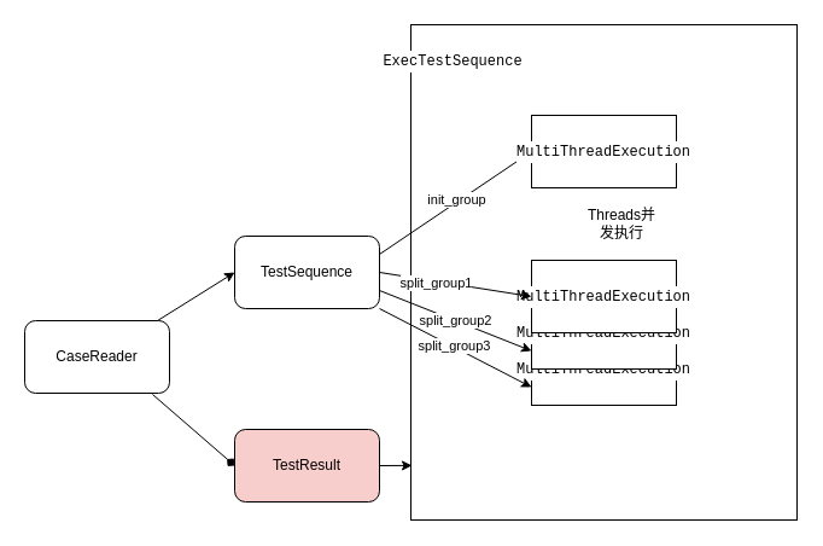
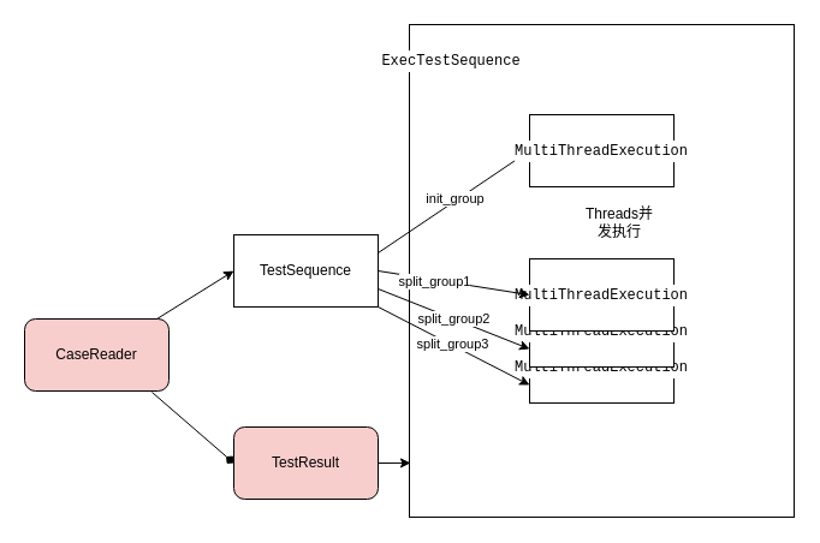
  <mxCell id="0" />
  <mxCell id="1" parent="0" />
  <mxCell id="2" value="" style="rounded=0;whiteSpace=wrap;html=1;" vertex="1" parent="1"><mxGeometry x="340" y="20" width="320" height="410" as="geometry" /></mxCell>
  <mxCell id="3" value="&lt;div style=&quot;background-color: rgb(255, 255, 255); font-family: Menlo, Monaco, &amp;quot;Courier New&amp;quot;, monospace; line-height: 18px;&quot;&gt;MultiThreadExecution&lt;/div&gt;" style="rounded=0;whiteSpace=wrap;html=1;" vertex="1" parent="1"><mxGeometry x="440" y="275" width="120" height="60" as="geometry" /></mxCell>
- <mxCell id="4" value="TestSequence" style="rounded=1;whiteSpace=wrap;html=1;" vertex="1" parent="1"><mxGeometry x="194" y="195" width="120" height="60" as="geometry" /></mxCell>
+ <mxCell id="4" value="TestSequence" style="whiteSpace=wrap;html=1;rounded=0;" vertex="1" parent="1"><mxGeometry x="194" y="195" width="120" height="60" as="geometry" /></mxCell>
  <mxCell id="5" value="TestResult" style="rounded=1;whiteSpace=wrap;html=1;fillColor=#f8cecc;" vertex="1" parent="1"><mxGeometry x="194" y="355" width="120" height="60" as="geometry" /></mxCell>
  <mxCell id="6" value="" style="endArrow=classic;html=1;rounded=0;exitX=1;exitY=0.25;exitDx=0;exitDy=0;entryX=0;entryY=0.5;entryDx=0;entryDy=0;" edge="1" parent="1" source="4" target="11"><mxGeometry width="50" height="50" relative="1" as="geometry"><mxPoint x="320" y="195" as="sourcePoint" /><mxPoint x="430" y="125" as="targetPoint" /></mxGeometry></mxCell>
  <mxCell id="7" value="init_group" style="edgeLabel;html=1;align=center;verticalAlign=middle;resizable=0;points=[];" vertex="1" connectable="0" parent="6"><mxGeometry x="0.021" y="2" relative="1" as="geometry"><mxPoint as="offset" /></mxGeometry></mxCell>
- <mxCell id="8" value="CaseReader" style="rounded=1;whiteSpace=wrap;html=1;" vertex="1" parent="1"><mxGeometry x="20" y="265" width="120" height="60" as="geometry" /></mxCell>
+ <mxCell id="8" value="CaseReader" style="rounded=1;whiteSpace=wrap;html=1;fillColor=#f8cecc;" vertex="1" parent="1"><mxGeometry x="20" y="265" width="120" height="60" as="geometry" /></mxCell>
  <mxCell id="9" value="" style="endArrow=classic;html=1;rounded=0;entryX=0;entryY=0.5;entryDx=0;entryDy=0;" edge="1" parent="1" target="4"><mxGeometry width="50" height="50" relative="1" as="geometry"><mxPoint x="130" y="265" as="sourcePoint" /><mxPoint x="180" y="215" as="targetPoint" /></mxGeometry></mxCell>
  <mxCell id="10" value="" style="endArrow=diamond;html=1;rounded=0;entryX=0;entryY=0.5;entryDx=0;entryDy=0;exitX=0.883;exitY=1.017;exitDx=0;exitDy=0;exitPerimeter=0;" edge="1" parent="1" source="8" target="5"><mxGeometry width="50" height="50" relative="1" as="geometry"><mxPoint x="130" y="385" as="sourcePoint" /><mxPoint x="180" y="335" as="targetPoint" /></mxGeometry></mxCell>
  <mxCell id="11" value="&lt;div style=&quot;background-color: rgb(255, 255, 255); font-family: Menlo, Monaco, &amp;quot;Courier New&amp;quot;, monospace; line-height: 18px;&quot;&gt;MultiThreadExecution&lt;/div&gt;" style="rounded=0;whiteSpace=wrap;html=1;" vertex="1" parent="1"><mxGeometry x="440" y="95" width="120" height="60" as="geometry" /></mxCell>
  <mxCell id="12" value="&lt;div style=&quot;background-color: rgb(255, 255, 255); font-family: Menlo, Monaco, &amp;quot;Courier New&amp;quot;, monospace; line-height: 18px;&quot;&gt;MultiThreadExecution&lt;/div&gt;" style="rounded=0;whiteSpace=wrap;html=1;" vertex="1" parent="1"><mxGeometry x="440" y="245" width="120" height="60" as="geometry" /></mxCell>
  <mxCell id="13" value="&lt;div style=&quot;background-color: rgb(255, 255, 255); font-family: Menlo, Monaco, &amp;quot;Courier New&amp;quot;, monospace; line-height: 18px;&quot;&gt;MultiThreadExecution&lt;/div&gt;" style="rounded=0;whiteSpace=wrap;html=1;" vertex="1" parent="1"><mxGeometry x="440" y="215" width="120" height="60" as="geometry" /></mxCell>
  <mxCell id="14" value="" style="endArrow=classic;html=1;rounded=0;exitX=1;exitY=0.5;exitDx=0;exitDy=0;entryX=0;entryY=0.5;entryDx=0;entryDy=0;" edge="1" parent="1" source="4" target="13"><mxGeometry width="50" height="50" relative="1" as="geometry"><mxPoint x="340" y="275" as="sourcePoint" /><mxPoint x="390" y="225" as="targetPoint" /></mxGeometry></mxCell>
  <mxCell id="15" value="split_group1" style="edgeLabel;html=1;align=center;verticalAlign=middle;resizable=0;points=[];" vertex="1" connectable="0" parent="14"><mxGeometry x="-0.268" y="-1" relative="1" as="geometry"><mxPoint as="offset" /></mxGeometry></mxCell>
  <mxCell id="16" value="split_group2" style="endArrow=classic;html=1;rounded=0;exitX=1;exitY=0.75;exitDx=0;exitDy=0;entryX=0;entryY=0.75;entryDx=0;entryDy=0;" edge="1" parent="1" source="4" target="12"><mxGeometry width="50" height="50" relative="1" as="geometry"><mxPoint x="340" y="345" as="sourcePoint" /><mxPoint x="390" y="295" as="targetPoint" /></mxGeometry></mxCell>
  <mxCell id="17" value="" style="endArrow=classic;html=1;rounded=0;exitX=1;exitY=1;exitDx=0;exitDy=0;entryX=0;entryY=0.75;entryDx=0;entryDy=0;" edge="1" parent="1" source="4" target="3"><mxGeometry width="50" height="50" relative="1" as="geometry"><mxPoint x="320" y="335" as="sourcePoint" /><mxPoint x="370" y="285" as="targetPoint" /></mxGeometry></mxCell>
  <mxCell id="18" value="split_group3" style="edgeLabel;html=1;align=center;verticalAlign=middle;resizable=0;points=[];" vertex="1" connectable="0" parent="17"><mxGeometry x="-0.022" y="1" relative="1" as="geometry"><mxPoint as="offset" /></mxGeometry></mxCell>
  <mxCell id="19" value="&lt;div style=&quot;background-color: rgb(255, 255, 255); font-family: Menlo, Monaco, &amp;quot;Courier New&amp;quot;, monospace; line-height: 18px;&quot;&gt;ExecTestSequence&lt;/div&gt;" style="text;html=1;strokeColor=none;fillColor=none;align=center;verticalAlign=middle;whiteSpace=wrap;rounded=0;" vertex="1" parent="1"><mxGeometry x="345" y="35" width="60" height="30" as="geometry" /></mxCell>
  <mxCell id="20" value="" style="endArrow=classic;html=1;rounded=0;entryX=0.003;entryY=0.89;entryDx=0;entryDy=0;entryPerimeter=0;exitX=1;exitY=0.5;exitDx=0;exitDy=0;" edge="1" parent="1" source="5" target="2"><mxGeometry width="50" height="50" relative="1" as="geometry"><mxPoint x="240" y="515" as="sourcePoint" /><mxPoint x="290" y="465" as="targetPoint" /></mxGeometry></mxCell>
  <mxCell id="21" value="Threads并发执行" style="text;html=1;strokeColor=none;fillColor=none;align=center;verticalAlign=middle;whiteSpace=wrap;rounded=0;" vertex="1" parent="1"><mxGeometry x="485" y="170" width="60" height="30" as="geometry" /></mxCell>
